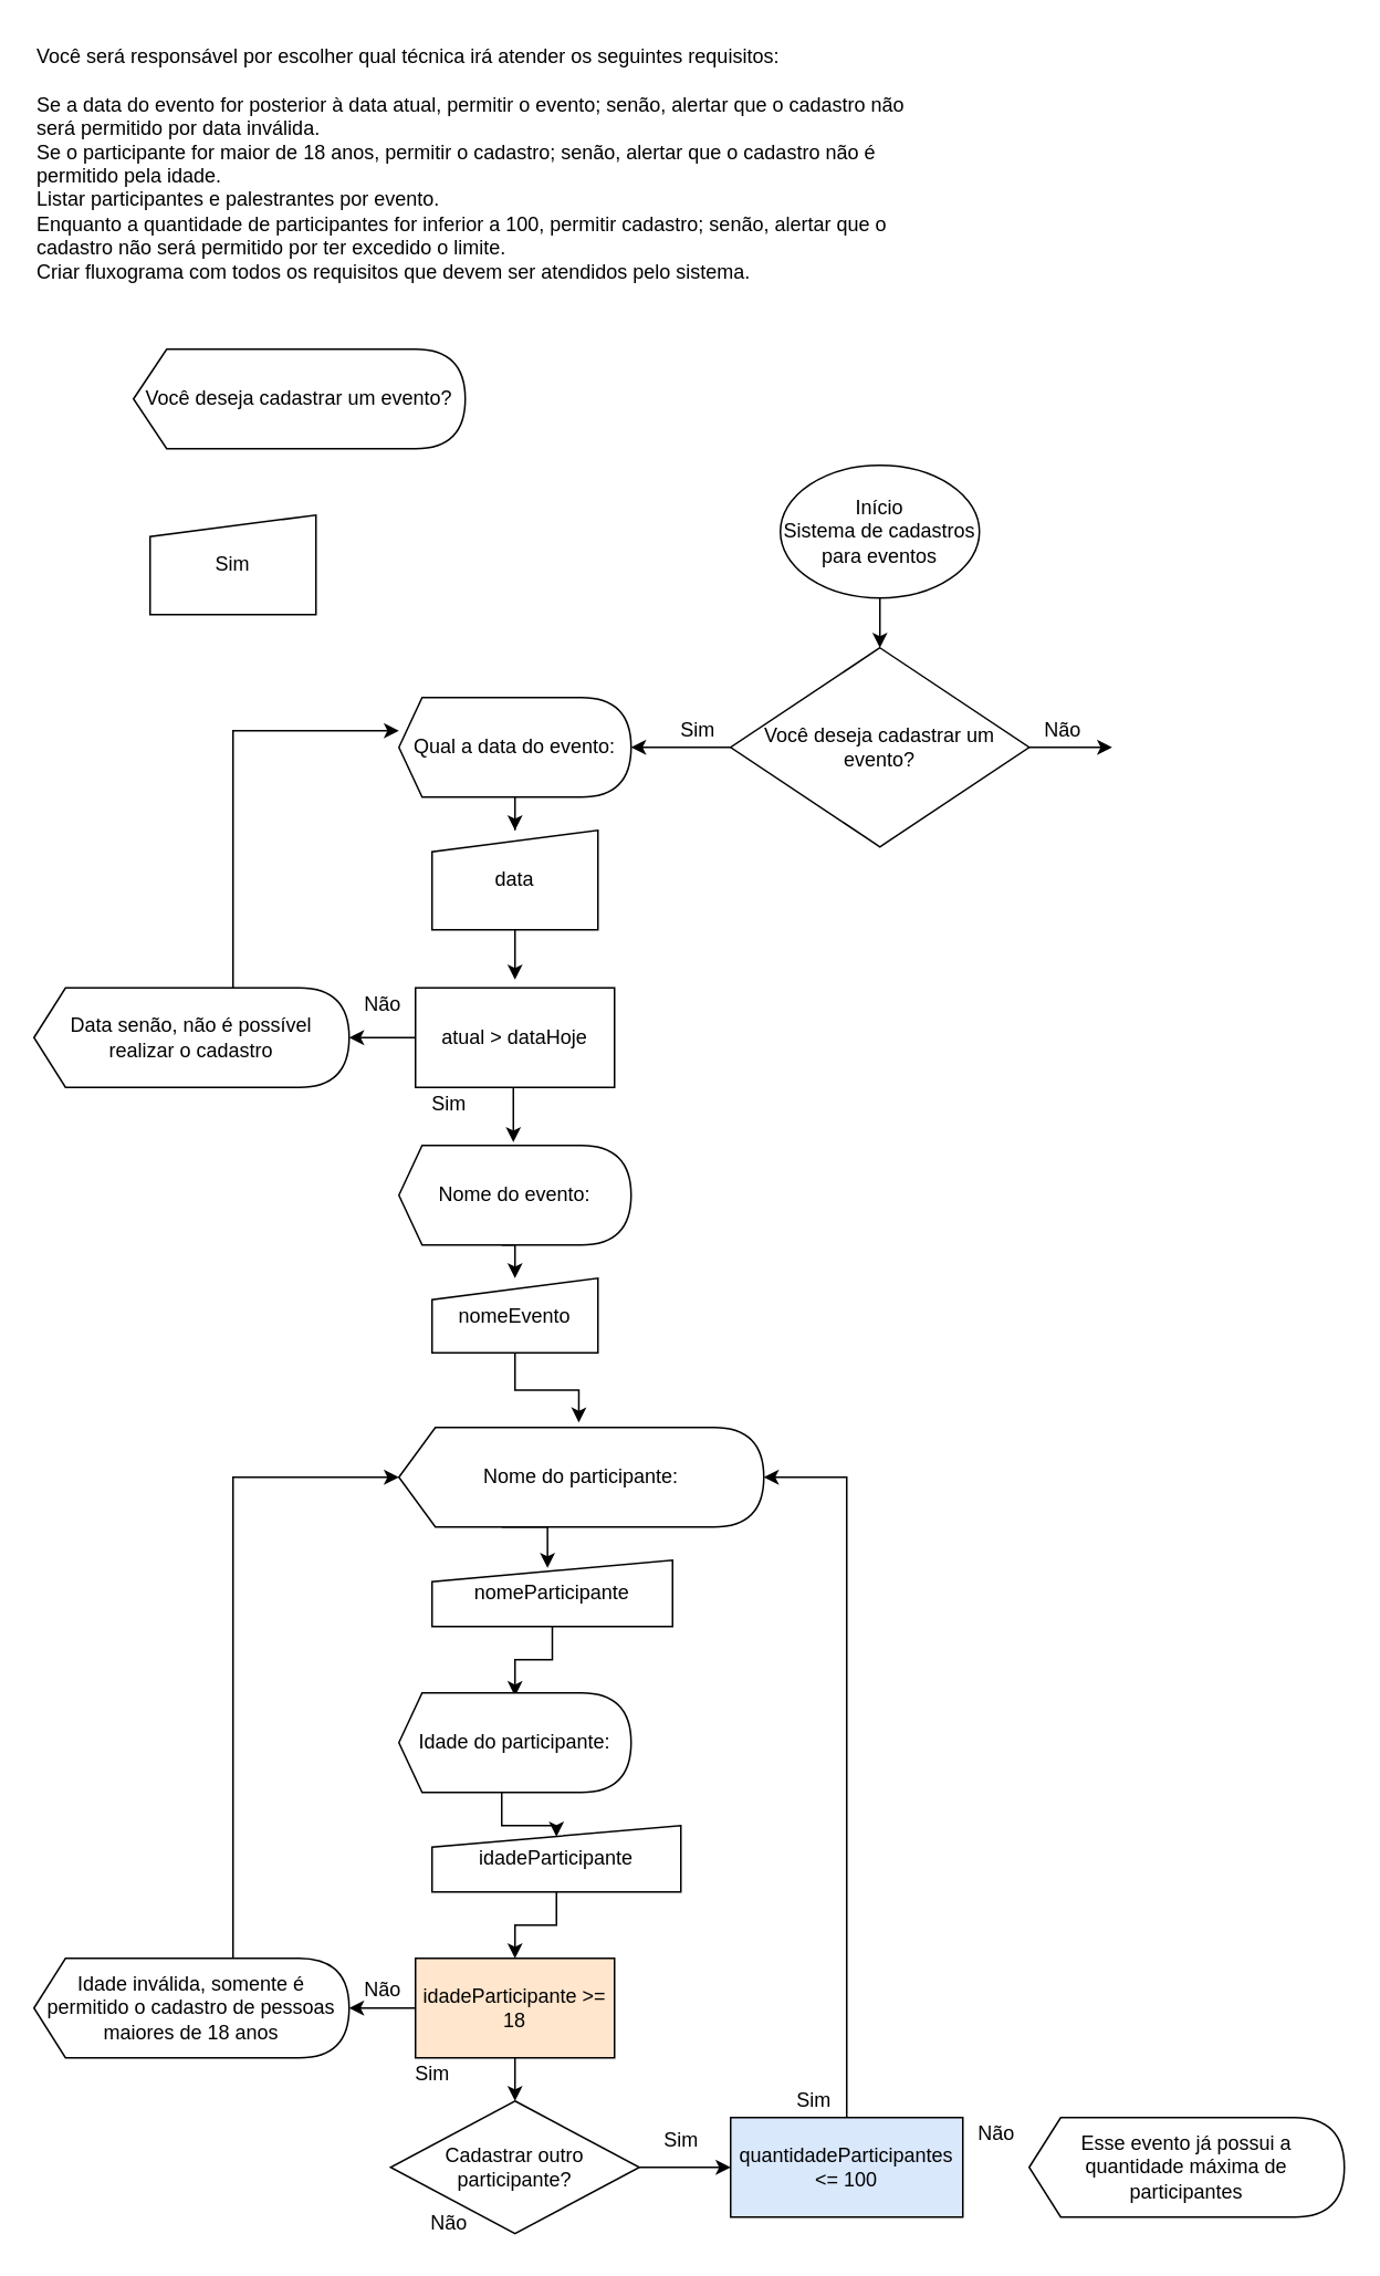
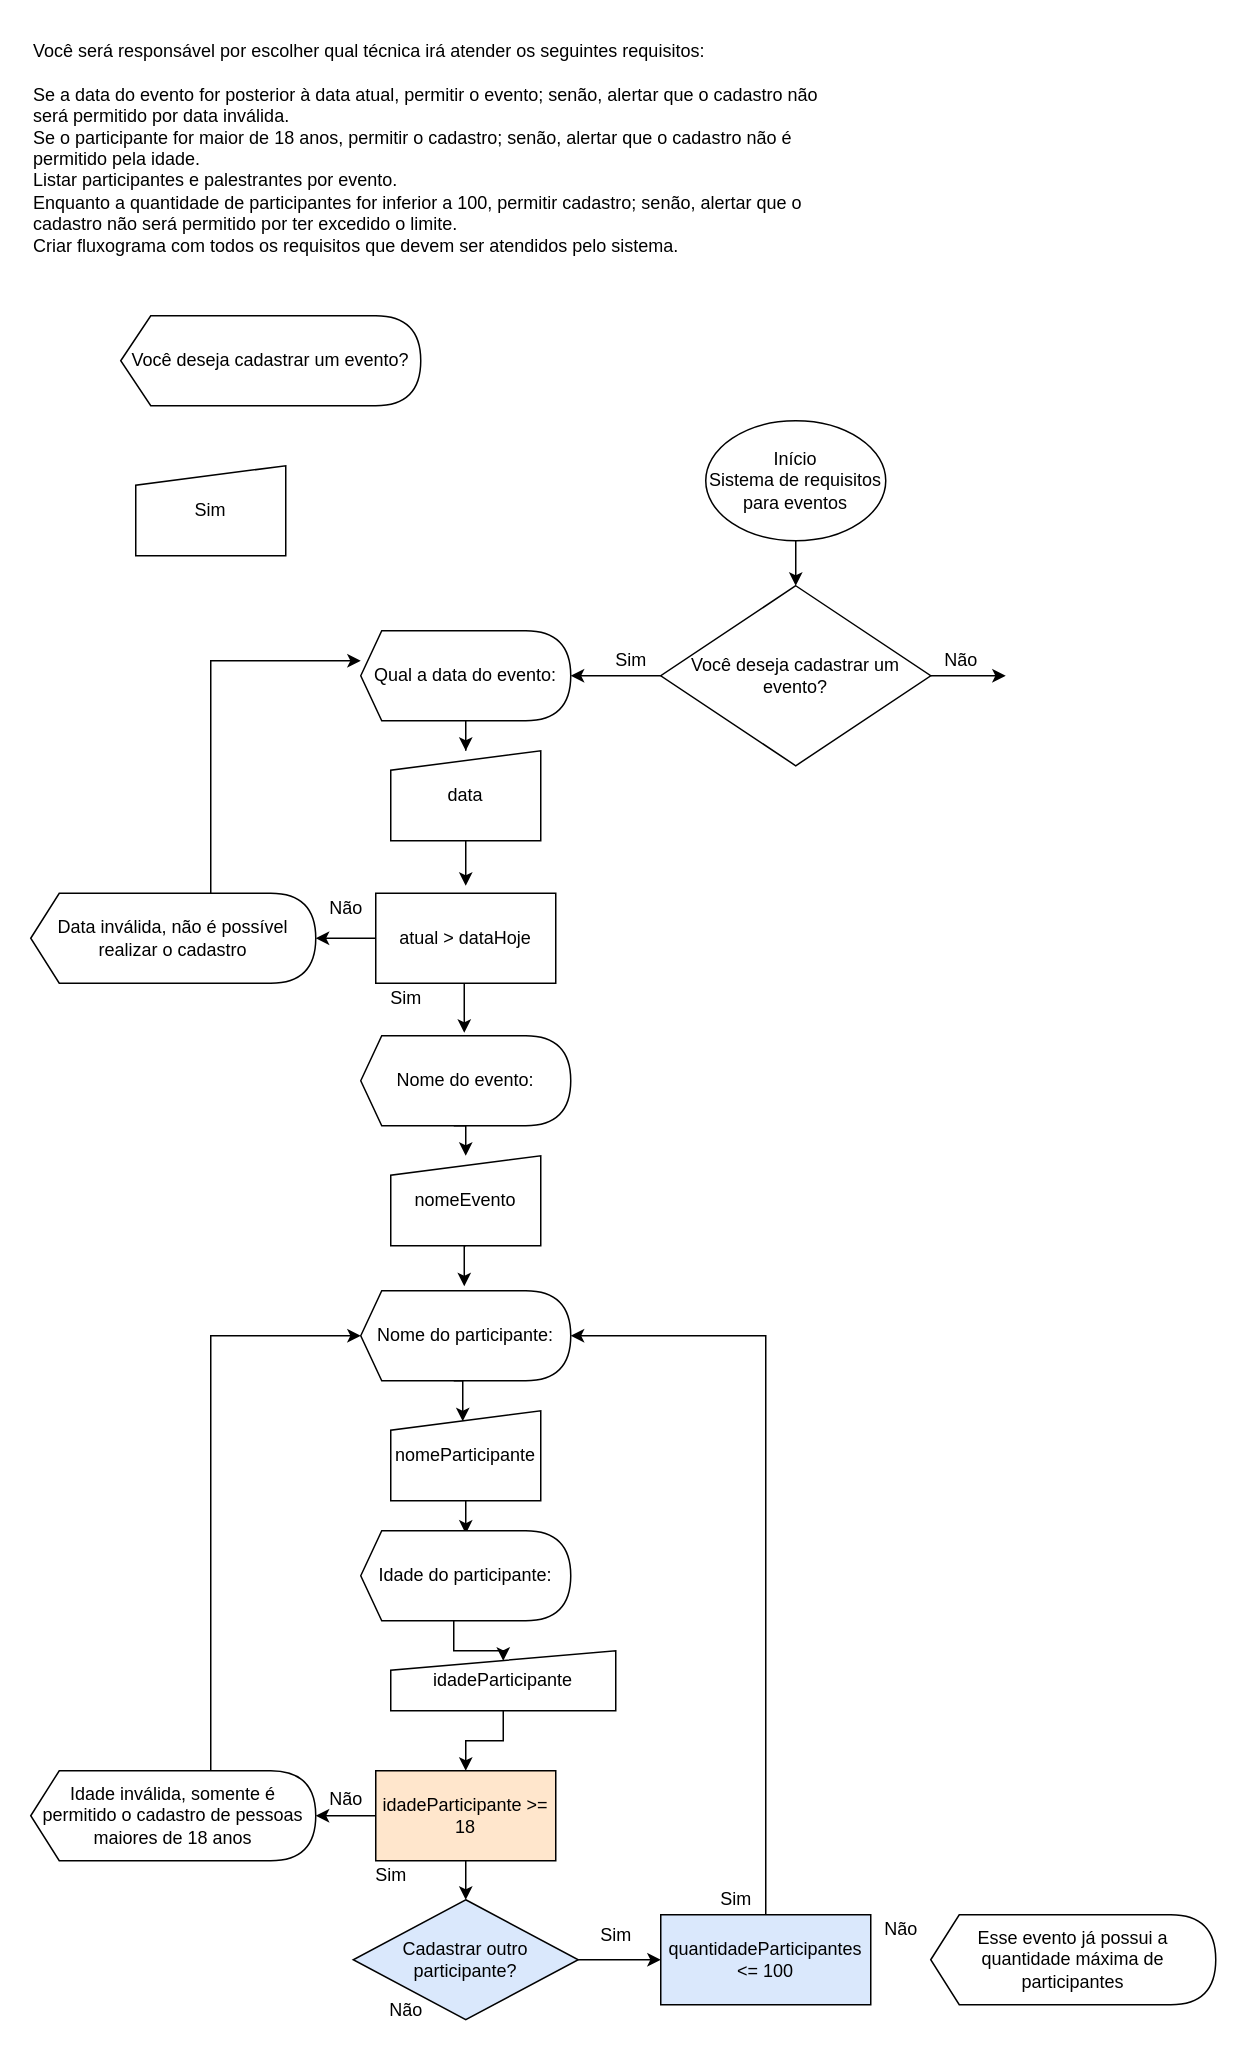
  <mxCell id="0" />
  <mxCell id="1" parent="0" />
  <mxCell id="2" value="Você será responsável por escolher qual técnica irá atender os seguintes requisitos:&#13;&#10;&#13;&#10;Se a data do evento for posterior à data atual, permitir o evento; senão, alertar que o cadastro não será permitido por data inválida.&#13;&#10;Se o participante for maior de 18 anos, permitir o cadastro; senão, alertar que o cadastro não é permitido pela idade.&#13;&#10;Listar participantes e palestrantes por evento.&#13;&#10;Enquanto a quantidade de participantes for inferior a 100, permitir cadastro; senão, alertar que o cadastro não será permitido por ter excedido o limite.&#13;&#10;Criar fluxograma com todos os requisitos que devem ser atendidos pelo sistema." style="text;whiteSpace=wrap;html=1;" vertex="1" parent="1"><mxGeometry x="20" y="20" width="550" height="160" as="geometry" /></mxCell>
  <mxCell id="3" value="" style="edgeStyle=orthogonalEdgeStyle;rounded=0;orthogonalLoop=1;jettySize=auto;html=1;" edge="1" parent="1" source="4" target="8"><mxGeometry relative="1" as="geometry" /></mxCell>
- <mxCell id="4" value="Início&lt;br&gt;Sistema de cadastros para eventos" style="ellipse;whiteSpace=wrap;html=1;" vertex="1" parent="1"><mxGeometry x="470" y="280" width="120" height="80" as="geometry" /></mxCell>
+ <mxCell id="4" value="Início&lt;br&gt;Sistema de requisitos para eventos" style="ellipse;whiteSpace=wrap;html=1;" vertex="1" parent="1"><mxGeometry x="470" y="280" width="120" height="80" as="geometry" /></mxCell>
  <mxCell id="5" value="" style="edgeStyle=orthogonalEdgeStyle;rounded=0;orthogonalLoop=1;jettySize=auto;html=1;" edge="1" parent="1" source="8"><mxGeometry relative="1" as="geometry"><mxPoint x="670" y="450" as="targetPoint" /></mxGeometry></mxCell>
  <mxCell id="6" value="" style="edgeStyle=orthogonalEdgeStyle;rounded=0;orthogonalLoop=1;jettySize=auto;html=1;" edge="1" parent="1" source="8"><mxGeometry relative="1" as="geometry"><mxPoint x="380" y="450" as="targetPoint" /></mxGeometry></mxCell>
  <mxCell id="7" value="Você deseja cadastrar um evento?" style="shape=display;whiteSpace=wrap;html=1;size=0.1;" vertex="1" parent="1"><mxGeometry x="80" y="210" width="200" height="60" as="geometry" /></mxCell>
  <mxCell id="8" value="&lt;span&gt;Você deseja cadastrar um evento?&lt;/span&gt;" style="strokeWidth=1;html=1;shape=mxgraph.flowchart.decision;whiteSpace=wrap;rounded=0;sketch=0;" vertex="1" parent="1"><mxGeometry x="440" y="390" width="180" height="120" as="geometry" /></mxCell>
  <mxCell id="9" value="Sim" style="html=1;strokeWidth=1;shape=manualInput;whiteSpace=wrap;rounded=0;size=13;arcSize=11;sketch=0;" vertex="1" parent="1"><mxGeometry x="90" y="310" width="100" height="60" as="geometry" /></mxCell>
  <mxCell id="10" value="Não" style="text;html=1;align=center;verticalAlign=middle;resizable=0;points=[];autosize=1;strokeColor=none;fillColor=none;" vertex="1" parent="1"><mxGeometry x="620" y="430" width="40" height="20" as="geometry" /></mxCell>
  <mxCell id="11" value="Sim" style="text;html=1;align=center;verticalAlign=middle;resizable=0;points=[];autosize=1;strokeColor=none;fillColor=none;" vertex="1" parent="1"><mxGeometry x="400" y="430" width="40" height="20" as="geometry" /></mxCell>
  <mxCell id="12" style="edgeStyle=orthogonalEdgeStyle;rounded=0;orthogonalLoop=1;jettySize=auto;html=1;entryX=0.5;entryY=0;entryDx=0;entryDy=0;" edge="1" parent="1" source="13" target="15"><mxGeometry relative="1" as="geometry" /></mxCell>
  <mxCell id="13" value="Qual a data do evento:" style="shape=display;whiteSpace=wrap;html=1;size=0.1;" vertex="1" parent="1"><mxGeometry x="240" y="420" width="140" height="60" as="geometry" /></mxCell>
  <mxCell id="14" style="edgeStyle=orthogonalEdgeStyle;rounded=0;orthogonalLoop=1;jettySize=auto;html=1;" edge="1" parent="1" source="15"><mxGeometry relative="1" as="geometry"><mxPoint x="310" y="590" as="targetPoint" /></mxGeometry></mxCell>
  <mxCell id="15" value="data" style="html=1;strokeWidth=1;shape=manualInput;whiteSpace=wrap;rounded=0;size=13;arcSize=11;sketch=0;" vertex="1" parent="1"><mxGeometry x="260" y="500" width="100" height="60" as="geometry" /></mxCell>
  <mxCell id="16" style="edgeStyle=orthogonalEdgeStyle;rounded=0;orthogonalLoop=1;jettySize=auto;html=1;exitX=0.5;exitY=1;exitDx=0;exitDy=0;entryX=0.493;entryY=-0.033;entryDx=0;entryDy=0;entryPerimeter=0;" edge="1" parent="1" source="18" target="24"><mxGeometry relative="1" as="geometry" /></mxCell>
  <mxCell id="17" style="edgeStyle=orthogonalEdgeStyle;rounded=0;orthogonalLoop=1;jettySize=auto;html=1;exitX=0;exitY=0.5;exitDx=0;exitDy=0;entryX=1;entryY=0.5;entryDx=0;entryDy=0;entryPerimeter=0;" edge="1" parent="1" source="18" target="22"><mxGeometry relative="1" as="geometry" /></mxCell>
  <mxCell id="18" value="atual &amp;gt; dataHoje" style="rounded=0;whiteSpace=wrap;html=1;sketch=0;strokeWidth=1;" vertex="1" parent="1"><mxGeometry x="250" y="595" width="120" height="60" as="geometry" /></mxCell>
  <mxCell id="19" value="Sim" style="text;html=1;align=center;verticalAlign=middle;resizable=0;points=[];autosize=1;strokeColor=none;fillColor=none;" vertex="1" parent="1"><mxGeometry x="250" y="655" width="40" height="20" as="geometry" /></mxCell>
  <mxCell id="20" value="Não" style="text;html=1;align=center;verticalAlign=middle;resizable=0;points=[];autosize=1;strokeColor=none;fillColor=none;" vertex="1" parent="1"><mxGeometry x="210" y="595" width="40" height="20" as="geometry" /></mxCell>
  <mxCell id="21" style="edgeStyle=orthogonalEdgeStyle;rounded=0;orthogonalLoop=1;jettySize=auto;html=1;entryX=0;entryY=0.333;entryDx=0;entryDy=0;entryPerimeter=0;" edge="1" parent="1" source="22" target="13"><mxGeometry relative="1" as="geometry"><Array as="points"><mxPoint x="140" y="440" /></Array></mxGeometry></mxCell>
- <mxCell id="22" value="Data senão, não é possível realizar o cadastro" style="shape=display;whiteSpace=wrap;html=1;size=0.1;" vertex="1" parent="1"><mxGeometry x="20" y="595" width="190" height="60" as="geometry" /></mxCell>
+ <mxCell id="22" value="Data inválida, não é possível realizar o cadastro" style="shape=display;whiteSpace=wrap;html=1;size=0.1;" vertex="1" parent="1"><mxGeometry x="20" y="595" width="190" height="60" as="geometry" /></mxCell>
  <mxCell id="23" style="edgeStyle=orthogonalEdgeStyle;rounded=0;orthogonalLoop=1;jettySize=auto;html=1;exitX=0;exitY=0;exitDx=62;exitDy=60;exitPerimeter=0;entryX=0.5;entryY=0;entryDx=0;entryDy=0;" edge="1" parent="1" source="24" target="26"><mxGeometry relative="1" as="geometry" /></mxCell>
  <mxCell id="24" value="Nome do evento:" style="shape=display;whiteSpace=wrap;html=1;size=0.1;" vertex="1" parent="1"><mxGeometry x="240" y="690" width="140" height="60" as="geometry" /></mxCell>
  <mxCell id="25" style="edgeStyle=orthogonalEdgeStyle;rounded=0;orthogonalLoop=1;jettySize=auto;html=1;exitX=0.5;exitY=1;exitDx=0;exitDy=0;entryX=0.493;entryY=-0.05;entryDx=0;entryDy=0;entryPerimeter=0;" edge="1" parent="1" source="26" target="28"><mxGeometry relative="1" as="geometry" /></mxCell>
- <mxCell id="26" value="nomeEvento" style="html=1;strokeWidth=1;shape=manualInput;whiteSpace=wrap;rounded=0;size=13;arcSize=11;sketch=0;" vertex="1" parent="1"><mxGeometry x="260" y="770" width="100" height="45" as="geometry" /></mxCell>
+ <mxCell id="26" value="nomeEvento" style="html=1;strokeWidth=1;shape=manualInput;whiteSpace=wrap;rounded=0;size=13;arcSize=11;sketch=0;" vertex="1" parent="1"><mxGeometry x="260" y="770" width="100" height="60" as="geometry" /></mxCell>
  <mxCell id="27" style="edgeStyle=orthogonalEdgeStyle;rounded=0;orthogonalLoop=1;jettySize=auto;html=1;exitX=0;exitY=0;exitDx=62;exitDy=60;exitPerimeter=0;entryX=0.48;entryY=0.117;entryDx=0;entryDy=0;entryPerimeter=0;" edge="1" parent="1" source="28" target="30"><mxGeometry relative="1" as="geometry" /></mxCell>
- <mxCell id="28" value="Nome do participante:" style="shape=display;whiteSpace=wrap;html=1;size=0.1;" vertex="1" parent="1"><mxGeometry x="240" y="860" width="220" height="60" as="geometry" /></mxCell>
+ <mxCell id="28" value="Nome do participante:" style="shape=display;whiteSpace=wrap;html=1;size=0.1;" vertex="1" parent="1"><mxGeometry x="240" y="860" width="140" height="60" as="geometry" /></mxCell>
  <mxCell id="29" style="edgeStyle=orthogonalEdgeStyle;rounded=0;orthogonalLoop=1;jettySize=auto;html=1;exitX=0.5;exitY=1;exitDx=0;exitDy=0;entryX=0.5;entryY=0.033;entryDx=0;entryDy=0;entryPerimeter=0;" edge="1" parent="1" source="30" target="32"><mxGeometry relative="1" as="geometry" /></mxCell>
- <mxCell id="30" value="nomeParticipante" style="html=1;strokeWidth=1;shape=manualInput;whiteSpace=wrap;rounded=0;size=13;arcSize=11;sketch=0;" vertex="1" parent="1"><mxGeometry x="260" y="940" width="145" height="40" as="geometry" /></mxCell>
+ <mxCell id="30" value="nomeParticipante" style="html=1;strokeWidth=1;shape=manualInput;whiteSpace=wrap;rounded=0;size=13;arcSize=11;sketch=0;" vertex="1" parent="1"><mxGeometry x="260" y="940" width="100" height="60" as="geometry" /></mxCell>
  <mxCell id="31" style="edgeStyle=orthogonalEdgeStyle;rounded=0;orthogonalLoop=1;jettySize=auto;html=1;exitX=0;exitY=0;exitDx=62;exitDy=60;exitPerimeter=0;entryX=0.5;entryY=0.167;entryDx=0;entryDy=0;entryPerimeter=0;" edge="1" parent="1" source="32" target="34"><mxGeometry relative="1" as="geometry" /></mxCell>
  <mxCell id="32" value="Idade do participante:" style="shape=display;whiteSpace=wrap;html=1;size=0.1;" vertex="1" parent="1"><mxGeometry x="240" y="1020" width="140" height="60" as="geometry" /></mxCell>
  <mxCell id="33" style="edgeStyle=orthogonalEdgeStyle;rounded=0;orthogonalLoop=1;jettySize=auto;html=1;exitX=0.5;exitY=1;exitDx=0;exitDy=0;entryX=0.5;entryY=0;entryDx=0;entryDy=0;" edge="1" parent="1" source="34" target="37"><mxGeometry relative="1" as="geometry" /></mxCell>
  <mxCell id="34" value="idadeParticipante" style="html=1;strokeWidth=1;shape=manualInput;whiteSpace=wrap;rounded=0;size=13;arcSize=11;sketch=0;" vertex="1" parent="1"><mxGeometry x="260" y="1100" width="150" height="40" as="geometry" /></mxCell>
  <mxCell id="35" value="" style="edgeStyle=orthogonalEdgeStyle;rounded=0;orthogonalLoop=1;jettySize=auto;html=1;" edge="1" parent="1" source="37" target="41"><mxGeometry relative="1" as="geometry" /></mxCell>
  <mxCell id="36" style="edgeStyle=orthogonalEdgeStyle;rounded=0;orthogonalLoop=1;jettySize=auto;html=1;entryX=0.5;entryY=0;entryDx=0;entryDy=0;" edge="1" parent="1" source="37" target="49"><mxGeometry relative="1" as="geometry" /></mxCell>
  <mxCell id="37" value="idadeParticipante &amp;gt;= 18" style="rounded=0;whiteSpace=wrap;html=1;sketch=0;strokeWidth=1;fillColor=#ffe6cc;" vertex="1" parent="1"><mxGeometry x="250" y="1180" width="120" height="60" as="geometry" /></mxCell>
  <mxCell id="38" value="Não" style="text;html=1;align=center;verticalAlign=middle;resizable=0;points=[];autosize=1;strokeColor=none;fillColor=none;" vertex="1" parent="1"><mxGeometry x="210" y="1189" width="40" height="20" as="geometry" /></mxCell>
  <mxCell id="39" value="Sim" style="text;html=1;align=center;verticalAlign=middle;resizable=0;points=[];autosize=1;strokeColor=none;fillColor=none;" vertex="1" parent="1"><mxGeometry x="240" y="1240" width="40" height="20" as="geometry" /></mxCell>
  <mxCell id="40" style="edgeStyle=orthogonalEdgeStyle;rounded=0;orthogonalLoop=1;jettySize=auto;html=1;entryX=0;entryY=0.5;entryDx=0;entryDy=0;entryPerimeter=0;" edge="1" parent="1" source="41" target="28"><mxGeometry relative="1" as="geometry"><Array as="points"><mxPoint x="140" y="890" /></Array></mxGeometry></mxCell>
  <mxCell id="41" value="Idade inválida, somente é permitido o cadastro de pessoas maiores de 18 anos" style="shape=display;whiteSpace=wrap;html=1;size=0.1;" vertex="1" parent="1"><mxGeometry x="20" y="1180" width="190" height="60" as="geometry" /></mxCell>
  <mxCell id="42" value="Sim" style="text;html=1;align=center;verticalAlign=middle;resizable=0;points=[];autosize=1;strokeColor=none;fillColor=none;" vertex="1" parent="1"><mxGeometry x="390" y="1280" width="40" height="20" as="geometry" /></mxCell>
  <mxCell id="43" value="Não" style="text;html=1;align=center;verticalAlign=middle;resizable=0;points=[];autosize=1;strokeColor=none;fillColor=none;" vertex="1" parent="1"><mxGeometry x="250" y="1330" width="40" height="20" as="geometry" /></mxCell>
  <mxCell id="44" style="edgeStyle=orthogonalEdgeStyle;rounded=0;orthogonalLoop=1;jettySize=auto;html=1;exitX=0.5;exitY=0;exitDx=0;exitDy=0;entryX=1;entryY=0.5;entryDx=0;entryDy=0;entryPerimeter=0;" edge="1" parent="1" source="45" target="28"><mxGeometry relative="1" as="geometry" /></mxCell>
  <mxCell id="45" value="quantidadeParticipantes &amp;lt;= 100" style="rounded=0;whiteSpace=wrap;html=1;sketch=0;strokeWidth=1;fillColor=#dae8fc;" vertex="1" parent="1"><mxGeometry x="440" y="1276" width="140" height="60" as="geometry" /></mxCell>
  <mxCell id="46" value="Sim" style="text;html=1;align=center;verticalAlign=middle;resizable=0;points=[];autosize=1;strokeColor=none;fillColor=none;" vertex="1" parent="1"><mxGeometry x="470" y="1256" width="40" height="20" as="geometry" /></mxCell>
  <mxCell id="47" value="Não" style="text;html=1;align=center;verticalAlign=middle;resizable=0;points=[];autosize=1;strokeColor=none;fillColor=none;" vertex="1" parent="1"><mxGeometry x="580" y="1276" width="40" height="20" as="geometry" /></mxCell>
  <mxCell id="48" style="edgeStyle=orthogonalEdgeStyle;rounded=0;orthogonalLoop=1;jettySize=auto;html=1;entryX=0;entryY=0.5;entryDx=0;entryDy=0;" edge="1" parent="1" source="49" target="45"><mxGeometry relative="1" as="geometry" /></mxCell>
- <mxCell id="49" value="&lt;span&gt;Cadastrar outro participante?&lt;/span&gt;" style="rhombus;whiteSpace=wrap;html=1;rounded=0;sketch=0;strokeWidth=1;" vertex="1" parent="1"><mxGeometry x="235" y="1266" width="150" height="80" as="geometry" /></mxCell>
+ <mxCell id="49" value="&lt;span&gt;Cadastrar outro participante?&lt;/span&gt;" style="rhombus;whiteSpace=wrap;html=1;rounded=0;sketch=0;strokeWidth=1;fillColor=#dae8fc;" vertex="1" parent="1"><mxGeometry x="235" y="1266" width="150" height="80" as="geometry" /></mxCell>
  <mxCell id="50" value="Esse evento já possui a quantidade máxima de participantes" style="shape=display;whiteSpace=wrap;html=1;size=0.1;" vertex="1" parent="1"><mxGeometry x="620" y="1276" width="190" height="60" as="geometry" /></mxCell>
